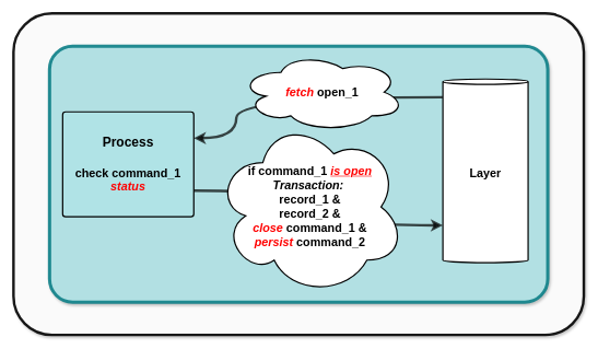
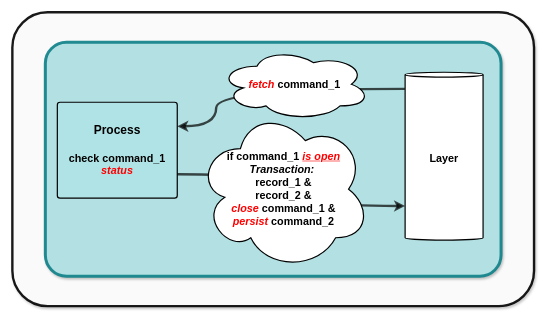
  <mxCell id="0" />
  <mxCell id="1" style="" parent="0" />
  <mxCell id="2" value="" style="rounded=1;whiteSpace=wrap;html=1;fontFamily=Helvetica;fontSize=11;fontColor=#000000;labelBackgroundColor=default;resizable=1;fillColor=#FFFFFF;opacity=90;strokeColor=#000000;strokeWidth=4;align=center;verticalAlign=middle;arcSize=12;movable=1;rotatable=1;deletable=1;editable=1;connectable=1;shadow=1;" parent="1" vertex="1"><mxGeometry x="20" y="20" width="870" height="490" as="geometry" /></mxCell>
  <mxCell id="3" value="" style="group" vertex="1" connectable="0" parent="1"><mxGeometry x="75" y="70" width="760" height="390" as="geometry" /></mxCell>
  <mxCell id="4" value="" style="rounded=1;whiteSpace=wrap;html=1;shadow=1;opacity=90;fontSize=20;verticalAlign=top;fillColor=#b0e3e6;strokeColor=#0e8088;spacing=0;arcSize=9;strokeWidth=5;spacingTop=10;spacingLeft=10;spacingRight=10;" parent="3" vertex="1"><mxGeometry width="760" height="390" as="geometry" /></mxCell>
  <mxCell id="5" value="&lt;font style=&quot;font-size: 20px;&quot;&gt;Process&lt;br&gt;&lt;br&gt;&lt;/font&gt;check&amp;nbsp;&lt;font style=&quot;font-weight: 400;&quot; color=&quot;#000000&quot;&gt;&lt;b&gt;command_1&lt;/b&gt;&lt;/font&gt;&lt;br style=&quot;color: rgb(240, 240, 240); font-weight: 400;&quot;&gt;&lt;b style=&quot;color: rgb(240, 240, 240);&quot;&gt;&lt;font color=&quot;#ff0000&quot;&gt;&lt;i&gt;status&lt;/i&gt;&lt;/font&gt;&lt;/b&gt;" style="html=1;overflow=block;blockSpacing=1;whiteSpace=wrap;fontSize=18;spacing=9;rounded=1;absoluteArcSize=1;arcSize=9;strokeWidth=2;lucidId=YW3KcYp1MhGA;movable=1;resizable=1;rotatable=1;deletable=1;editable=1;locked=0;connectable=1;fillColor=#b0e3e6;fontColor=#000000;strokeColor=#000000;align=center;verticalAlign=middle;fontFamily=Helvetica;fontStyle=1;container=0;horizontal=1;" parent="3" vertex="1"><mxGeometry x="20" y="100" width="200" height="160" as="geometry" /></mxCell>
  <mxCell id="6" value="" style="html=1;jettySize=18;whiteSpace=wrap;fontSize=11;strokeColor=#000000;strokeOpacity=100;strokeWidth=4;rounded=1;arcSize=12;edgeStyle=orthogonalEdgeStyle;startArrow=none;endArrow=classic;endFill=1;entryX=0;entryY=0;entryPerimeter=0;lucidId=YW3KZ0~PzFLt;movable=1;resizable=1;rotatable=1;deletable=1;editable=1;locked=0;connectable=1;entryDx=0;entryDy=223;opacity=70;align=center;verticalAlign=middle;fontFamily=Helvetica;fontColor=#000000;labelBackgroundColor=default;curved=1;exitX=1;exitY=0.75;exitDx=0;exitDy=0;" parent="3" source="5" target="8" edge="1"><mxGeometry width="100" height="100" relative="1" as="geometry"><mxPoint x="170" y="310" as="sourcePoint" /><mxPoint x="341.88" y="233.288" as="targetPoint" /></mxGeometry></mxCell>
  <mxCell id="7" value="if command_1&amp;nbsp;&lt;i&gt;&lt;font color=&quot;#ff0000&quot;&gt;&lt;u&gt;is open&lt;/u&gt;&lt;/font&gt;&lt;/i&gt;&lt;i&gt;&lt;u&gt;&lt;br&gt;&lt;/u&gt;Transaction:&amp;nbsp;&lt;/i&gt;&lt;br&gt;record_1 &amp;amp;&lt;br&gt;record_2 &amp;amp;&lt;br&gt;&lt;i&gt;&lt;font color=&quot;#ff0000&quot;&gt;close &lt;/font&gt;&lt;/i&gt;command_1 &amp;amp;&lt;br&gt;&lt;i&gt;&lt;font color=&quot;#ff0000&quot;&gt;persist&lt;/font&gt;&lt;/i&gt; command_2" style="html=1;overflow=block;blockSpacing=1;whiteSpace=wrap;ellipse;shape=cloud;fontSize=18;spacing=9;strokeColor=#000000;strokeOpacity=100;fillOpacity=100;rounded=1;absoluteArcSize=1;arcSize=9;fillColor=#FFFFFF;strokeWidth=2;lucidId=YW3KfiS4kU.2;movable=1;resizable=1;rotatable=1;deletable=1;editable=1;locked=0;connectable=1;align=center;verticalAlign=middle;fontFamily=Helvetica;fontColor=#000000;fontStyle=1;container=0;" parent="3" vertex="1"><mxGeometry x="253.12" y="110" width="288.75" height="270" as="geometry" /></mxCell>
  <mxCell id="8" value="Layer" style="html=1;overflow=block;blockSpacing=1;whiteSpace=wrap;shape=cylinder3;size=4;anchorPointDirection=0;boundedLbl=1;fontSize=18;spacing=9;strokeColor=#000000;rounded=1;absoluteArcSize=1;arcSize=9;fillColor=#FFFFFF;strokeWidth=2;lucidId=YW3Kp418ABGM;fontColor=#000000;movable=1;resizable=1;rotatable=1;deletable=1;editable=1;locked=0;connectable=1;align=center;verticalAlign=middle;fontFamily=Helvetica;fontStyle=1;" parent="3" vertex="1"><mxGeometry x="600" y="50" width="130" height="280" as="geometry" /></mxCell>
  <mxCell id="9" style="edgeStyle=orthogonalEdgeStyle;html=1;exitX=-0.003;exitY=0.099;exitDx=0;exitDy=0;exitPerimeter=0;entryX=1;entryY=0.25;entryDx=0;entryDy=0;strokeColor=#000000;fontColor=#000000;strokeWidth=4;arcSize=12;startArrow=none;endFill=1;opacity=70;curved=1;" edge="1" parent="3" source="8" target="5"><mxGeometry relative="1" as="geometry"><mxPoint x="600" y="65" as="sourcePoint" /><Array as="points"><mxPoint x="285" y="78" /><mxPoint x="285" y="140" /></Array></mxGeometry></mxCell>
- <mxCell id="10" value="&lt;i&gt;&lt;font color=&quot;#ff0000&quot;&gt;fetch&amp;nbsp;&lt;/font&gt;&lt;/i&gt;open_1" style="html=1;overflow=block;blockSpacing=1;whiteSpace=wrap;ellipse;shape=cloud;fontSize=18;spacing=9;strokeColor=#000000;strokeOpacity=100;fillOpacity=100;rounded=1;absoluteArcSize=1;arcSize=9;fillColor=#FFFFFF;strokeWidth=2;lucidId=YW3KfiS4kU.2;movable=1;resizable=1;rotatable=1;deletable=1;editable=1;locked=0;connectable=1;align=center;verticalAlign=middle;fontFamily=Helvetica;fontColor=#000000;fontStyle=1;container=0;" vertex="1" parent="3"><mxGeometry x="290" y="10" width="251.87" height="120" as="geometry" /></mxCell>
+ <mxCell id="10" value="&lt;i&gt;&lt;font color=&quot;#ff0000&quot;&gt;fetch&amp;nbsp;&lt;/font&gt;&lt;/i&gt;command_1" style="html=1;overflow=block;blockSpacing=1;whiteSpace=wrap;ellipse;shape=cloud;fontSize=18;spacing=9;strokeColor=#000000;strokeOpacity=100;fillOpacity=100;rounded=1;absoluteArcSize=1;arcSize=9;fillColor=#FFFFFF;strokeWidth=2;lucidId=YW3KfiS4kU.2;movable=1;resizable=1;rotatable=1;deletable=1;editable=1;locked=0;connectable=1;align=center;verticalAlign=middle;fontFamily=Helvetica;fontColor=#000000;fontStyle=1;container=0;" vertex="1" parent="3"><mxGeometry x="290" y="10" width="251.87" height="120" as="geometry" /></mxCell>
  <mxCell id="11" value="Untitled Layer" style="" parent="0" />
